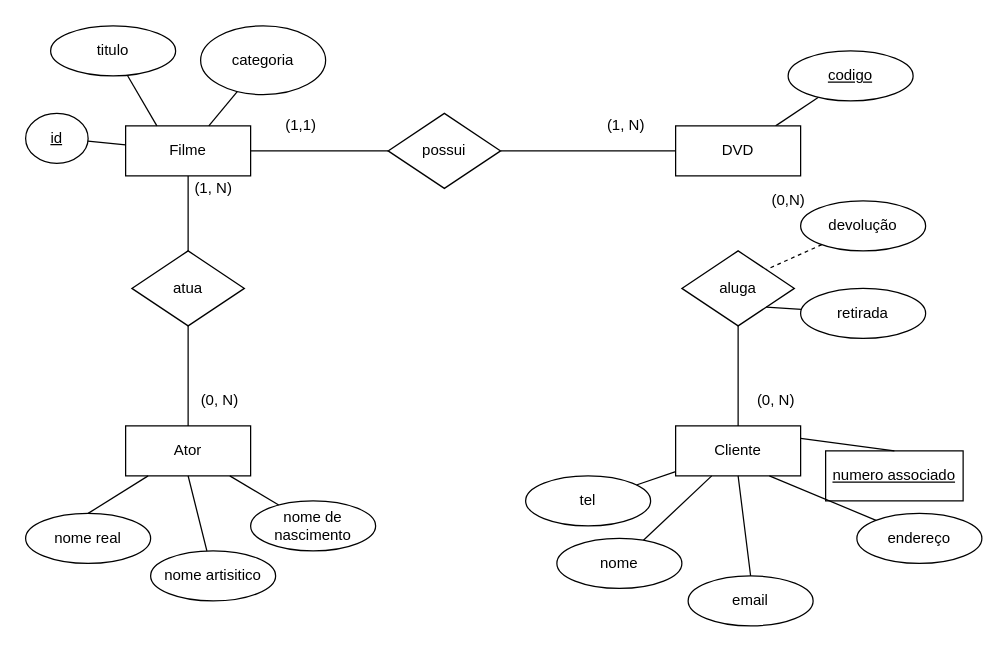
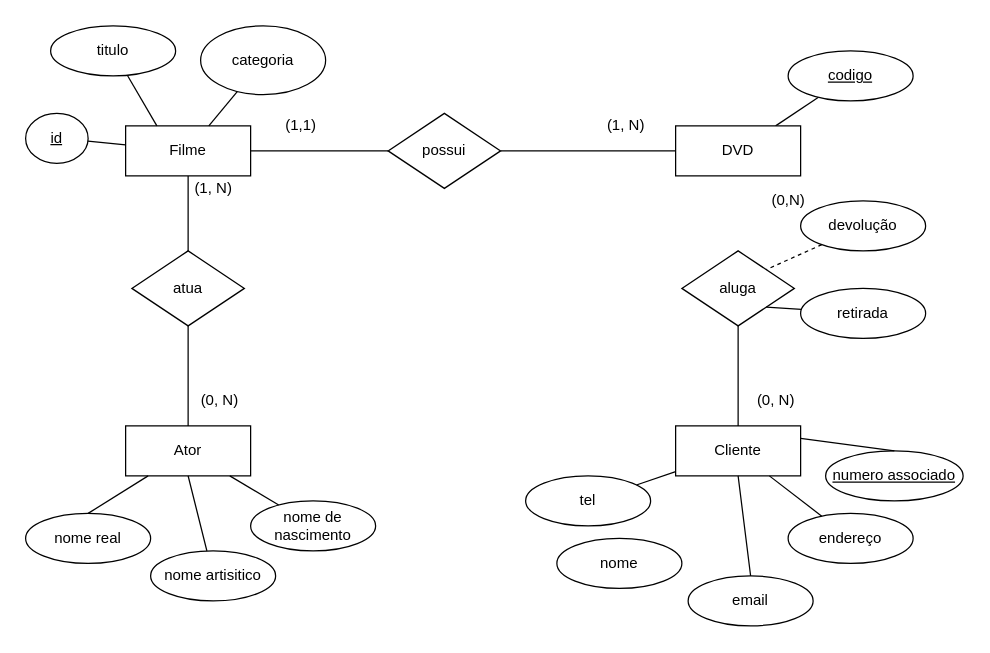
  <mxCell id="0" />
  <mxCell id="1" parent="0" />
  <mxCell id="2" value="Filme" style="whiteSpace=wrap;html=1;align=center;" vertex="1" parent="1"><mxGeometry x="100" y="100" width="100" height="40" as="geometry" /></mxCell>
  <mxCell id="3" value="nome" style="ellipse;whiteSpace=wrap;html=1;align=center;" vertex="1" parent="1"><mxGeometry x="445" y="430" width="100" height="40" as="geometry" /></mxCell>
  <mxCell id="4" value="" style="endArrow=none;html=1;rounded=0;" edge="1" parent="1" source="7" target="20"><mxGeometry relative="1" as="geometry"><mxPoint x="590" y="30" as="sourcePoint" /><mxPoint x="750" y="30" as="targetPoint" /></mxGeometry></mxCell>
  <mxCell id="5" value="Ator" style="whiteSpace=wrap;html=1;align=center;" vertex="1" parent="1"><mxGeometry x="100" y="340" width="100" height="40" as="geometry" /></mxCell>
  <mxCell id="6" value="Cliente" style="whiteSpace=wrap;html=1;align=center;" vertex="1" parent="1"><mxGeometry x="540" y="340" width="100" height="40" as="geometry" /></mxCell>
  <mxCell id="7" value="DVD" style="whiteSpace=wrap;html=1;align=center;" vertex="1" parent="1"><mxGeometry x="540" y="100" width="100" height="40" as="geometry" /></mxCell>
  <mxCell id="8" value="nome real" style="ellipse;whiteSpace=wrap;html=1;align=center;" vertex="1" parent="1"><mxGeometry y="410" width="100" height="40" as="geometry" x="20" /></mxCell>
  <mxCell id="9" value="nome artisitico" style="ellipse;whiteSpace=wrap;html=1;align=center;" vertex="1" parent="1"><mxGeometry x="120" y="440" width="100" height="40" as="geometry" /></mxCell>
  <mxCell id="10" value="nome de nascimento" style="ellipse;whiteSpace=wrap;html=1;align=center;" vertex="1" parent="1"><mxGeometry x="200" y="400" width="100" height="40" as="geometry" /></mxCell>
  <mxCell id="11" value="" style="endArrow=none;html=1;rounded=0;exitX=0.5;exitY=0;exitDx=0;exitDy=0;" edge="1" parent="1" source="8" target="5"><mxGeometry relative="1" as="geometry"><mxPoint x="590" y="30" as="sourcePoint" /><mxPoint x="750" y="30" as="targetPoint" /></mxGeometry></mxCell>
  <mxCell id="12" value="" style="endArrow=none;html=1;rounded=0;entryX=0.5;entryY=1;entryDx=0;entryDy=0;" edge="1" parent="1" source="9" target="5"><mxGeometry relative="1" as="geometry"><mxPoint x="80" y="450" as="sourcePoint" /><mxPoint x="134.444" y="380" as="targetPoint" /></mxGeometry></mxCell>
  <mxCell id="13" value="" style="endArrow=none;html=1;rounded=0;" edge="1" parent="1" source="10" target="5"><mxGeometry relative="1" as="geometry"><mxPoint x="90" y="460" as="sourcePoint" /><mxPoint x="144.444" y="390" as="targetPoint" /></mxGeometry></mxCell>
  <mxCell id="14" value="titulo" style="ellipse;whiteSpace=wrap;html=1;align=center;" vertex="1" parent="1"><mxGeometry x="40" y="20" width="100" height="40" as="geometry" /></mxCell>
  <mxCell id="15" value="categoria" style="ellipse;whiteSpace=wrap;html=1;align=center;" vertex="1" parent="1"><mxGeometry x="160" y="20" width="100" height="55" as="geometry" /></mxCell>
  <mxCell id="16" value="&lt;div&gt;id&lt;/div&gt;" style="ellipse;whiteSpace=wrap;html=1;align=center;fontStyle=4" vertex="1" parent="1"><mxGeometry y="90" width="50" height="40" as="geometry" x="20" /></mxCell>
  <mxCell id="17" value="" style="endArrow=none;html=1;rounded=0;" edge="1" parent="1" source="16" target="2"><mxGeometry relative="1" as="geometry"><mxPoint x="590" y="30" as="sourcePoint" /><mxPoint x="750" y="30" as="targetPoint" /></mxGeometry></mxCell>
  <mxCell id="18" value="" style="endArrow=none;html=1;rounded=0;entryX=0.25;entryY=0;entryDx=0;entryDy=0;" edge="1" parent="1" source="14" target="2"><mxGeometry relative="1" as="geometry"><mxPoint x="69.84" y="112.258" as="sourcePoint" /><mxPoint x="100" y="115.238" as="targetPoint" /></mxGeometry></mxCell>
  <mxCell id="19" value="" style="endArrow=none;html=1;rounded=0;" edge="1" parent="1" source="15" target="2"><mxGeometry relative="1" as="geometry"><mxPoint x="79.84" y="122.258" as="sourcePoint" /><mxPoint x="110" y="125.238" as="targetPoint" /></mxGeometry></mxCell>
  <mxCell id="20" value="codigo" style="ellipse;whiteSpace=wrap;html=1;align=center;fontStyle=4" vertex="1" parent="1"><mxGeometry x="630" y="40" width="100" height="40" as="geometry" /></mxCell>
- <mxCell id="21" value="endereço" style="ellipse;whiteSpace=wrap;html=1;align=center;" vertex="1" parent="1"><mxGeometry x="685" y="410" width="100" height="40" as="geometry" /></mxCell>
+ <mxCell id="21" value="endereço" style="ellipse;whiteSpace=wrap;html=1;align=center;" vertex="1" parent="1"><mxGeometry x="630" y="410" width="100" height="40" as="geometry" /></mxCell>
  <mxCell id="22" value="tel" style="ellipse;whiteSpace=wrap;html=1;align=center;" vertex="1" parent="1"><mxGeometry x="420" y="380" width="100" height="40" as="geometry" /></mxCell>
  <mxCell id="23" value="email" style="ellipse;whiteSpace=wrap;html=1;align=center;" vertex="1" parent="1"><mxGeometry x="550" y="460" width="100" height="40" as="geometry" /></mxCell>
- <mxCell id="24" value="numero associado" style="whiteSpace=wrap;html=1;align=center;fontStyle=4;rounded=0;" vertex="1" parent="1"><mxGeometry x="660" y="360" width="110" height="40" as="geometry" /></mxCell>
- <mxCell id="25" value="" style="endArrow=none;html=1;rounded=0;" edge="1" parent="1" source="3" target="6"><mxGeometry relative="1" as="geometry"><mxPoint x="620" y="100" as="sourcePoint" /><mxPoint x="654.275" y="77.15" as="targetPoint" /></mxGeometry></mxCell>
+ <mxCell id="24" value="numero associado" style="ellipse;whiteSpace=wrap;html=1;align=center;fontStyle=4" vertex="1" parent="1"><mxGeometry x="660" y="360" width="110" height="40" as="geometry" /></mxCell>
  <mxCell id="26" value="" style="endArrow=none;html=1;rounded=0;exitX=0.5;exitY=0;exitDx=0;exitDy=0;entryX=0.5;entryY=1;entryDx=0;entryDy=0;" edge="1" parent="1" source="23" target="6"><mxGeometry relative="1" as="geometry"><mxPoint x="630" y="110" as="sourcePoint" /><mxPoint x="580" y="400" as="targetPoint" /></mxGeometry></mxCell>
  <mxCell id="27" value="" style="endArrow=none;html=1;rounded=0;entryX=0.75;entryY=1;entryDx=0;entryDy=0;" edge="1" parent="1" source="21" target="6"><mxGeometry relative="1" as="geometry"><mxPoint x="640" y="120" as="sourcePoint" /><mxPoint x="674.275" y="97.15" as="targetPoint" /></mxGeometry></mxCell>
  <mxCell id="28" value="" style="endArrow=none;html=1;rounded=0;" edge="1" parent="1" source="22" target="6"><mxGeometry relative="1" as="geometry"><mxPoint x="650" y="130" as="sourcePoint" /><mxPoint x="684.275" y="107.15" as="targetPoint" /></mxGeometry></mxCell>
  <mxCell id="29" value="" style="endArrow=none;html=1;rounded=0;exitX=0.5;exitY=0;exitDx=0;exitDy=0;entryX=1;entryY=0.25;entryDx=0;entryDy=0;" edge="1" parent="1" source="24" target="6"><mxGeometry relative="1" as="geometry"><mxPoint x="660" y="140" as="sourcePoint" /><mxPoint x="694.275" y="117.15" as="targetPoint" /></mxGeometry></mxCell>
  <mxCell id="30" value="aluga" style="shape=rhombus;perimeter=rhombusPerimeter;whiteSpace=wrap;html=1;align=center;" vertex="1" parent="1"><mxGeometry x="545" y="200" width="90" height="60" as="geometry" /></mxCell>
  <mxCell id="31" value="atua" style="shape=rhombus;perimeter=rhombusPerimeter;whiteSpace=wrap;html=1;align=center;" vertex="1" parent="1"><mxGeometry x="105" y="200" width="90" height="60" as="geometry" /></mxCell>
  <mxCell id="32" value="" style="endArrow=none;html=1;rounded=0;" edge="1" parent="1" source="5" target="31"><mxGeometry relative="1" as="geometry"><mxPoint x="165.025" y="440.099" as="sourcePoint" /><mxPoint x="150" y="380" as="targetPoint" /></mxGeometry></mxCell>
  <mxCell id="33" value="" style="endArrow=none;html=1;rounded=0;" edge="1" parent="1" source="31" target="2"><mxGeometry relative="1" as="geometry"><mxPoint x="175.025" y="450.099" as="sourcePoint" /><mxPoint x="160" y="390" as="targetPoint" /></mxGeometry></mxCell>
  <mxCell id="34" value="possui" style="shape=rhombus;perimeter=rhombusPerimeter;whiteSpace=wrap;html=1;align=center;" vertex="1" parent="1"><mxGeometry x="310" y="90" width="90" height="60" as="geometry" /></mxCell>
  <mxCell id="35" value="" style="endArrow=none;html=1;rounded=0;exitX=0;exitY=0.5;exitDx=0;exitDy=0;entryX=1;entryY=0.5;entryDx=0;entryDy=0;" edge="1" parent="1" source="34" target="2"><mxGeometry relative="1" as="geometry"><mxPoint x="150" y="200" as="sourcePoint" /><mxPoint x="150" y="140" as="targetPoint" /></mxGeometry></mxCell>
  <mxCell id="36" value="" style="endArrow=none;html=1;rounded=0;exitX=0;exitY=0.5;exitDx=0;exitDy=0;" edge="1" parent="1" source="7" target="34"><mxGeometry relative="1" as="geometry"><mxPoint x="160" y="210" as="sourcePoint" /><mxPoint x="160" y="150" as="targetPoint" /></mxGeometry></mxCell>
  <mxCell id="37" value="" style="endArrow=none;html=1;rounded=0;exitX=0.5;exitY=1;exitDx=0;exitDy=0;entryX=0.5;entryY=0;entryDx=0;entryDy=0;" edge="1" parent="1" source="30" target="6"><mxGeometry relative="1" as="geometry"><mxPoint x="590" y="140" as="sourcePoint" /><mxPoint x="590" y="200" as="targetPoint" /></mxGeometry></mxCell>
  <mxCell id="38" value="(1, N)" style="text;html=1;align=center;verticalAlign=middle;resizable=0;points=[];autosize=1;" vertex="1" parent="1"><mxGeometry x="150" y="140" width="40" height="20" as="geometry" /></mxCell>
  <mxCell id="39" value="(0, N)" style="text;html=1;align=center;verticalAlign=middle;resizable=0;points=[];autosize=1;" vertex="1" parent="1"><mxGeometry x="155" y="310" width="40" height="20" as="geometry" /></mxCell>
  <mxCell id="40" value="(1, N)" style="text;html=1;align=center;verticalAlign=middle;resizable=0;points=[];autosize=1;" vertex="1" parent="1"><mxGeometry x="480" y="90" width="40" height="20" as="geometry" /></mxCell>
  <mxCell id="41" value="(1,1)" style="text;html=1;align=center;verticalAlign=middle;resizable=0;points=[];autosize=1;" vertex="1" parent="1"><mxGeometry x="220" y="90" width="40" height="20" as="geometry" /></mxCell>
  <mxCell id="42" value="(0, N)" style="text;html=1;align=center;verticalAlign=middle;resizable=0;points=[];autosize=1;" vertex="1" parent="1"><mxGeometry x="600" y="310" width="40" height="20" as="geometry" /></mxCell>
  <mxCell id="43" value="(0,N)" style="text;html=1;align=center;verticalAlign=middle;resizable=0;points=[];autosize=1;" vertex="1" parent="1"><mxGeometry x="610" y="150" width="40" height="20" as="geometry" /></mxCell>
  <mxCell id="44" value="devolução" style="ellipse;whiteSpace=wrap;html=1;align=center;" vertex="1" parent="1"><mxGeometry x="640" y="160" width="100" height="40" as="geometry" /></mxCell>
  <mxCell id="45" value="retirada" style="ellipse;whiteSpace=wrap;html=1;align=center;" vertex="1" parent="1"><mxGeometry x="640" y="230" width="100" height="40" as="geometry" /></mxCell>
  <mxCell id="46" value="" style="endArrow=none;html=1;rounded=0;entryX=1;entryY=0;entryDx=0;entryDy=0;dashed=1;" edge="1" parent="1" source="44" target="30"><mxGeometry relative="1" as="geometry"><mxPoint x="705" y="400" as="sourcePoint" /><mxPoint x="640" y="350" as="targetPoint" /></mxGeometry></mxCell>
  <mxCell id="47" value="" style="endArrow=none;html=1;rounded=0;entryX=1;entryY=1;entryDx=0;entryDy=0;" edge="1" parent="1" source="45" target="30"><mxGeometry relative="1" as="geometry"><mxPoint x="715" y="410" as="sourcePoint" /><mxPoint x="650" y="360" as="targetPoint" /></mxGeometry></mxCell>
